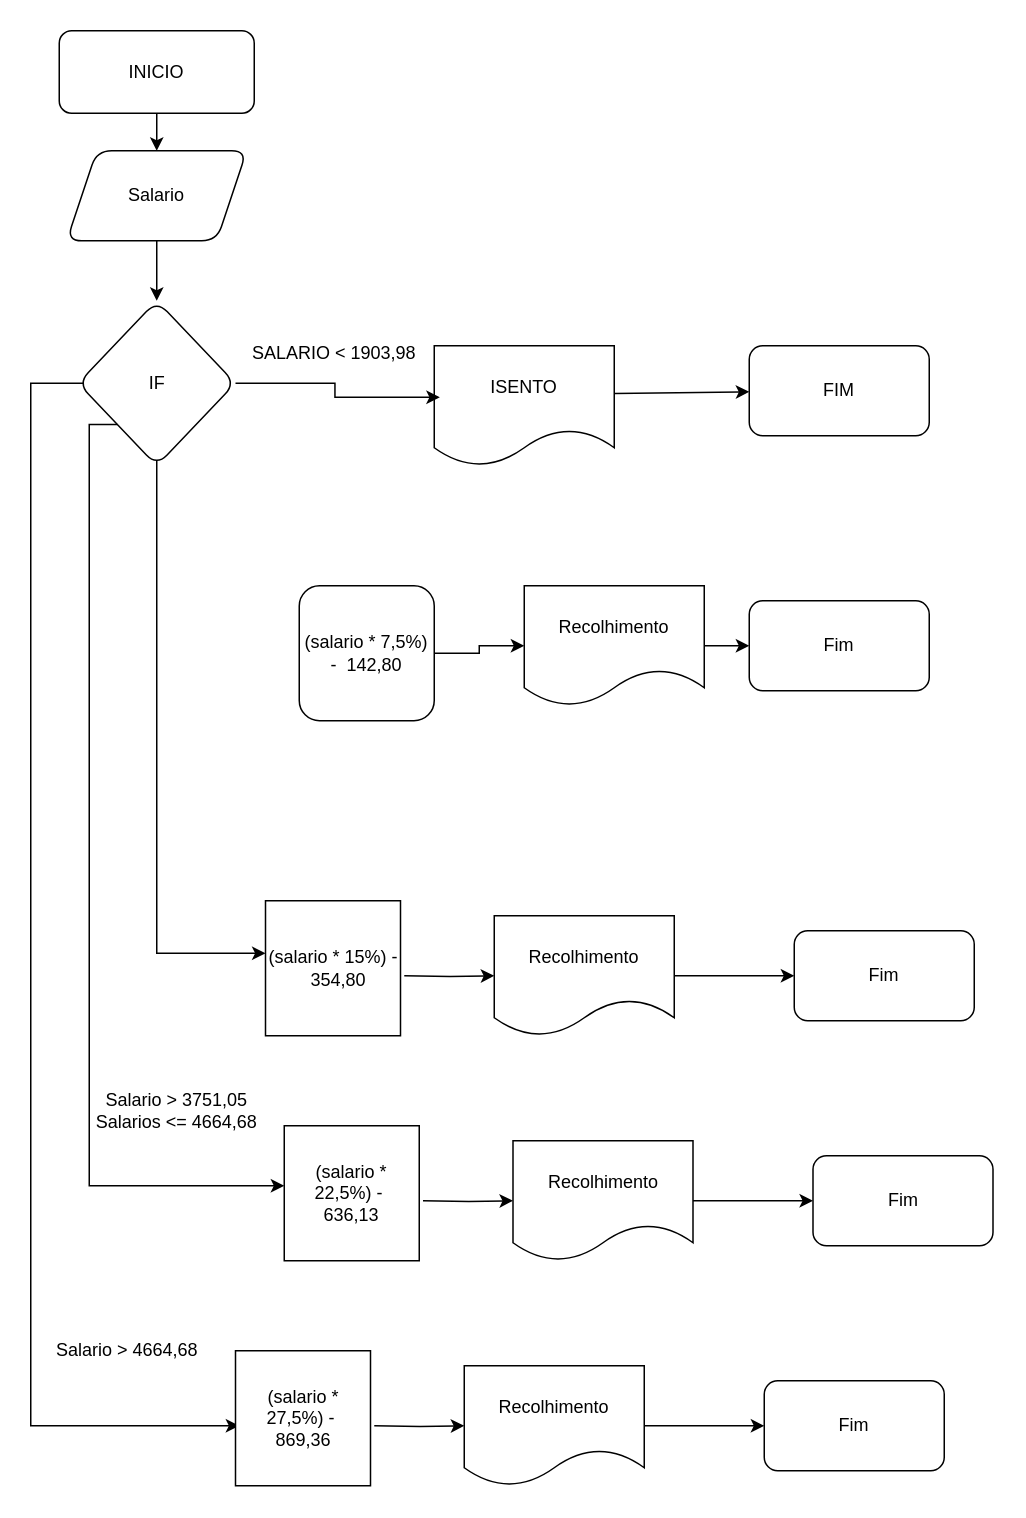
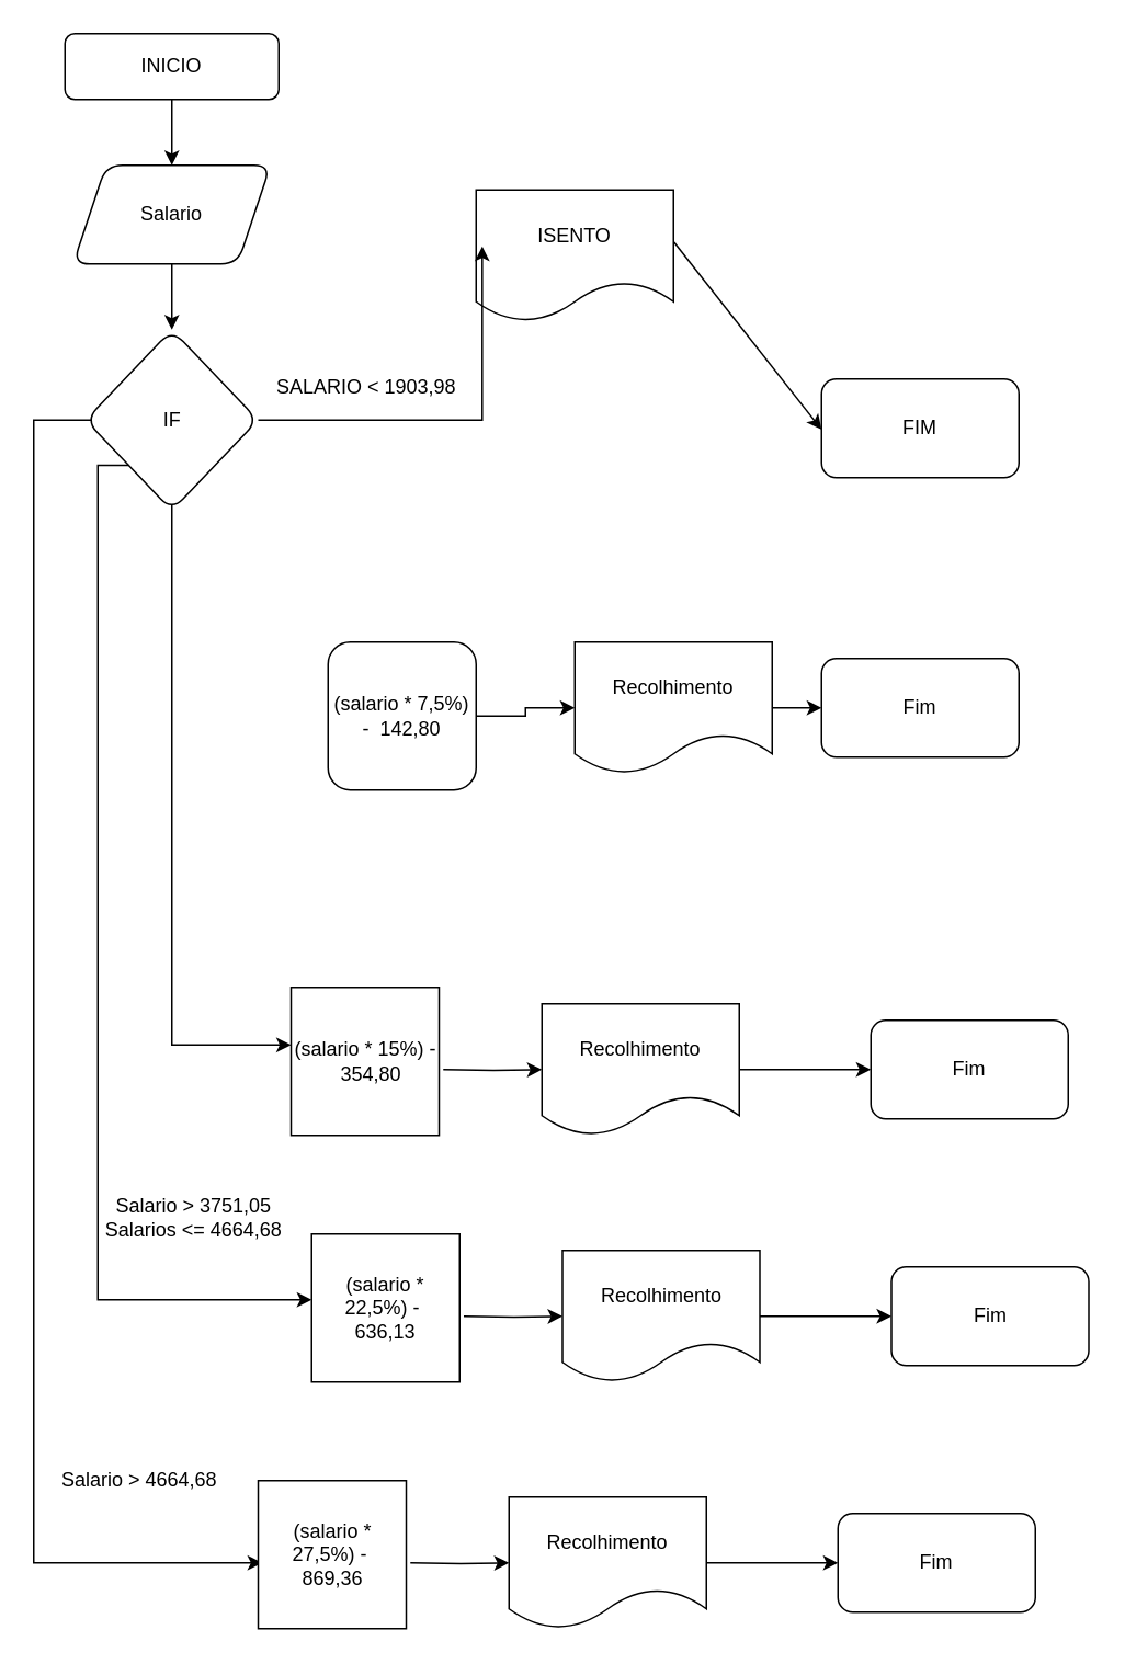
  <mxCell id="0" />
  <mxCell id="1" parent="0" />
  <mxCell id="2" value="" style="edgeStyle=orthogonalEdgeStyle;rounded=0;orthogonalLoop=1;jettySize=auto;html=1;" edge="1" parent="1" source="3" target="5"><mxGeometry relative="1" as="geometry" /></mxCell>
- <mxCell id="3" value="INICIO" style="rounded=1;whiteSpace=wrap;html=1;" vertex="1" parent="1"><mxGeometry x="39" y="20" width="130" height="55" as="geometry" /></mxCell>
+ <mxCell id="3" value="INICIO" style="rounded=1;whiteSpace=wrap;html=1;" vertex="1" parent="1"><mxGeometry x="39" y="20" width="130" height="40" as="geometry" /></mxCell>
  <mxCell id="4" value="" style="edgeStyle=orthogonalEdgeStyle;rounded=0;orthogonalLoop=1;jettySize=auto;html=1;" edge="1" parent="1" source="5" target="8"><mxGeometry relative="1" as="geometry" /></mxCell>
  <mxCell id="5" value="Salario" style="shape=parallelogram;perimeter=parallelogramPerimeter;whiteSpace=wrap;html=1;fixedSize=1;rounded=1;" vertex="1" parent="1"><mxGeometry x="44" y="100" width="120" height="60" as="geometry" /></mxCell>
  <mxCell id="6" style="edgeStyle=orthogonalEdgeStyle;rounded=0;orthogonalLoop=1;jettySize=auto;html=1;entryX=0;entryY=0.5;entryDx=0;entryDy=0;" edge="1" parent="1"><mxGeometry relative="1" as="geometry"><mxPoint x="176.5" y="635" as="targetPoint" /><mxPoint x="104" y="300" as="sourcePoint" /><Array as="points"><mxPoint x="104" y="635" /></Array></mxGeometry></mxCell>
  <mxCell id="7" style="edgeStyle=orthogonalEdgeStyle;rounded=0;orthogonalLoop=1;jettySize=auto;html=1;" edge="1" parent="1"><mxGeometry relative="1" as="geometry"><mxPoint x="159" y="950" as="targetPoint" /><mxPoint x="59" y="260" as="sourcePoint" /><Array as="points"><mxPoint x="20" y="255" /></Array></mxGeometry></mxCell>
  <mxCell id="8" value="IF" style="rhombus;whiteSpace=wrap;html=1;rounded=1;" vertex="1" parent="1"><mxGeometry x="51.5" y="200" width="105" height="110" as="geometry" /></mxCell>
- <mxCell id="9" value="ISENTO" style="shape=document;whiteSpace=wrap;html=1;boundedLbl=1;" vertex="1" parent="1"><mxGeometry x="289" y="230" width="120" height="80" as="geometry" /></mxCell>
+ <mxCell id="9" value="ISENTO" style="shape=document;whiteSpace=wrap;html=1;boundedLbl=1;" vertex="1" parent="1"><mxGeometry x="289" y="115" width="120" height="80" as="geometry" /></mxCell>
  <mxCell id="10" style="edgeStyle=orthogonalEdgeStyle;rounded=0;orthogonalLoop=1;jettySize=auto;html=1;entryX=0.031;entryY=0.429;entryDx=0;entryDy=0;entryPerimeter=0;" edge="1" parent="1" source="8" target="9"><mxGeometry relative="1" as="geometry" /></mxCell>
  <mxCell id="11" value="SALARIO &amp;lt; 1903,98" style="text;html=1;align=center;verticalAlign=middle;resizable=0;points=[];autosize=1;strokeColor=none;fillColor=none;" vertex="1" parent="1"><mxGeometry x="156.5" y="220" width="130" height="30" as="geometry" /></mxCell>
  <mxCell id="12" value="FIM" style="rounded=1;whiteSpace=wrap;html=1;" vertex="1" parent="1"><mxGeometry x="499" y="230" width="120" height="60" as="geometry" /></mxCell>
  <mxCell id="13" value="" style="endArrow=classic;html=1;rounded=0;exitX=1.003;exitY=0.398;exitDx=0;exitDy=0;exitPerimeter=0;" edge="1" parent="1" source="9"><mxGeometry width="50" height="50" relative="1" as="geometry"><mxPoint x="409" y="270" as="sourcePoint" /><mxPoint x="499" y="260.738" as="targetPoint" /></mxGeometry></mxCell>
  <mxCell id="14" style="edgeStyle=orthogonalEdgeStyle;rounded=0;orthogonalLoop=1;jettySize=auto;html=1;entryX=0;entryY=0.5;entryDx=0;entryDy=0;" edge="1" parent="1" source="15" target="17"><mxGeometry relative="1" as="geometry" /></mxCell>
  <mxCell id="15" value="(salario * 7,5%) -&amp;nbsp; 142,80" style="whiteSpace=wrap;html=1;rounded=1;" vertex="1" parent="1"><mxGeometry x="199" y="390" width="90" height="90" as="geometry" /></mxCell>
  <mxCell id="16" value="" style="edgeStyle=orthogonalEdgeStyle;rounded=0;orthogonalLoop=1;jettySize=auto;html=1;" edge="1" parent="1" source="17"><mxGeometry relative="1" as="geometry"><mxPoint x="499" y="430" as="targetPoint" /></mxGeometry></mxCell>
  <mxCell id="17" value="Recolhimento" style="shape=document;whiteSpace=wrap;html=1;boundedLbl=1;" vertex="1" parent="1"><mxGeometry x="349" y="390" width="120" height="80" as="geometry" /></mxCell>
  <mxCell id="18" value="Fim" style="rounded=1;whiteSpace=wrap;html=1;" vertex="1" parent="1"><mxGeometry x="499" y="400" width="120" height="60" as="geometry" /></mxCell>
  <mxCell id="19" style="edgeStyle=orthogonalEdgeStyle;rounded=0;orthogonalLoop=1;jettySize=auto;html=1;entryX=0;entryY=0.5;entryDx=0;entryDy=0;" edge="1" parent="1" target="21"><mxGeometry relative="1" as="geometry"><mxPoint x="269" y="650" as="sourcePoint" /></mxGeometry></mxCell>
  <mxCell id="20" value="" style="edgeStyle=orthogonalEdgeStyle;rounded=0;orthogonalLoop=1;jettySize=auto;html=1;" edge="1" parent="1" source="21"><mxGeometry relative="1" as="geometry"><mxPoint x="529" y="650" as="targetPoint" /></mxGeometry></mxCell>
  <mxCell id="21" value="Recolhimento" style="shape=document;whiteSpace=wrap;html=1;boundedLbl=1;" vertex="1" parent="1"><mxGeometry x="329" y="610" width="120" height="80" as="geometry" /></mxCell>
  <mxCell id="22" value="Fim" style="rounded=1;whiteSpace=wrap;html=1;" vertex="1" parent="1"><mxGeometry x="529" y="620" width="120" height="60" as="geometry" /></mxCell>
  <mxCell id="23" value="(salario * 15%) -&amp;nbsp; 354,80" style="rounded=0;whiteSpace=wrap;html=1;" vertex="1" parent="1"><mxGeometry x="176.5" y="600" width="90" height="90" as="geometry" /></mxCell>
  <mxCell id="24" style="edgeStyle=orthogonalEdgeStyle;rounded=0;orthogonalLoop=1;jettySize=auto;html=1;exitX=0;exitY=1;exitDx=0;exitDy=0;" edge="1" parent="1" source="8"><mxGeometry relative="1" as="geometry"><mxPoint x="189" y="790" as="targetPoint" /><mxPoint x="59" y="410" as="sourcePoint" /><Array as="points"><mxPoint x="59" y="283" /><mxPoint x="59" y="790" /></Array></mxGeometry></mxCell>
  <mxCell id="25" style="edgeStyle=orthogonalEdgeStyle;rounded=0;orthogonalLoop=1;jettySize=auto;html=1;entryX=0;entryY=0.5;entryDx=0;entryDy=0;" edge="1" parent="1" target="27"><mxGeometry relative="1" as="geometry"><mxPoint x="281.5" y="800" as="sourcePoint" /></mxGeometry></mxCell>
  <mxCell id="26" value="" style="edgeStyle=orthogonalEdgeStyle;rounded=0;orthogonalLoop=1;jettySize=auto;html=1;" edge="1" parent="1" source="27"><mxGeometry relative="1" as="geometry"><mxPoint x="541.5" y="800" as="targetPoint" /></mxGeometry></mxCell>
  <mxCell id="27" value="Recolhimento" style="shape=document;whiteSpace=wrap;html=1;boundedLbl=1;" vertex="1" parent="1"><mxGeometry x="341.5" y="760" width="120" height="80" as="geometry" /></mxCell>
  <mxCell id="28" value="Fim" style="rounded=1;whiteSpace=wrap;html=1;" vertex="1" parent="1"><mxGeometry x="541.5" y="770" width="120" height="60" as="geometry" /></mxCell>
  <mxCell id="29" value="(salario * 22,5%) -&amp;nbsp; 636,13" style="rounded=0;whiteSpace=wrap;html=1;" vertex="1" parent="1"><mxGeometry x="189" y="750" width="90" height="90" as="geometry" /></mxCell>
  <mxCell id="30" value="Salario &amp;gt; 3751,05&lt;div&gt;Salarios &amp;lt;= 4664,68&lt;/div&gt;" style="text;html=1;align=center;verticalAlign=middle;resizable=0;points=[];autosize=1;strokeColor=none;fillColor=none;" vertex="1" parent="1"><mxGeometry x="51.5" y="720" width="130" height="40" as="geometry" /></mxCell>
  <mxCell id="31" style="edgeStyle=orthogonalEdgeStyle;rounded=0;orthogonalLoop=1;jettySize=auto;html=1;entryX=0;entryY=0.5;entryDx=0;entryDy=0;" edge="1" parent="1" target="33"><mxGeometry relative="1" as="geometry"><mxPoint x="249" y="950" as="sourcePoint" /></mxGeometry></mxCell>
  <mxCell id="32" value="" style="edgeStyle=orthogonalEdgeStyle;rounded=0;orthogonalLoop=1;jettySize=auto;html=1;" edge="1" parent="1" source="33"><mxGeometry relative="1" as="geometry"><mxPoint x="509" y="950" as="targetPoint" /></mxGeometry></mxCell>
  <mxCell id="33" value="Recolhimento" style="shape=document;whiteSpace=wrap;html=1;boundedLbl=1;" vertex="1" parent="1"><mxGeometry x="309" y="910" width="120" height="80" as="geometry" /></mxCell>
  <mxCell id="34" value="Fim" style="rounded=1;whiteSpace=wrap;html=1;" vertex="1" parent="1"><mxGeometry x="509" y="920" width="120" height="60" as="geometry" /></mxCell>
  <mxCell id="35" value="(salario * 27,5%) -&amp;nbsp; 869,36" style="rounded=0;whiteSpace=wrap;html=1;" vertex="1" parent="1"><mxGeometry x="156.5" y="900" width="90" height="90" as="geometry" /></mxCell>
  <mxCell id="36" value="Salario &amp;gt; 4664,68" style="text;html=1;align=center;verticalAlign=middle;resizable=0;points=[];autosize=1;strokeColor=none;fillColor=none;" vertex="1" parent="1"><mxGeometry x="24" y="885" width="120" height="30" as="geometry" /></mxCell>
